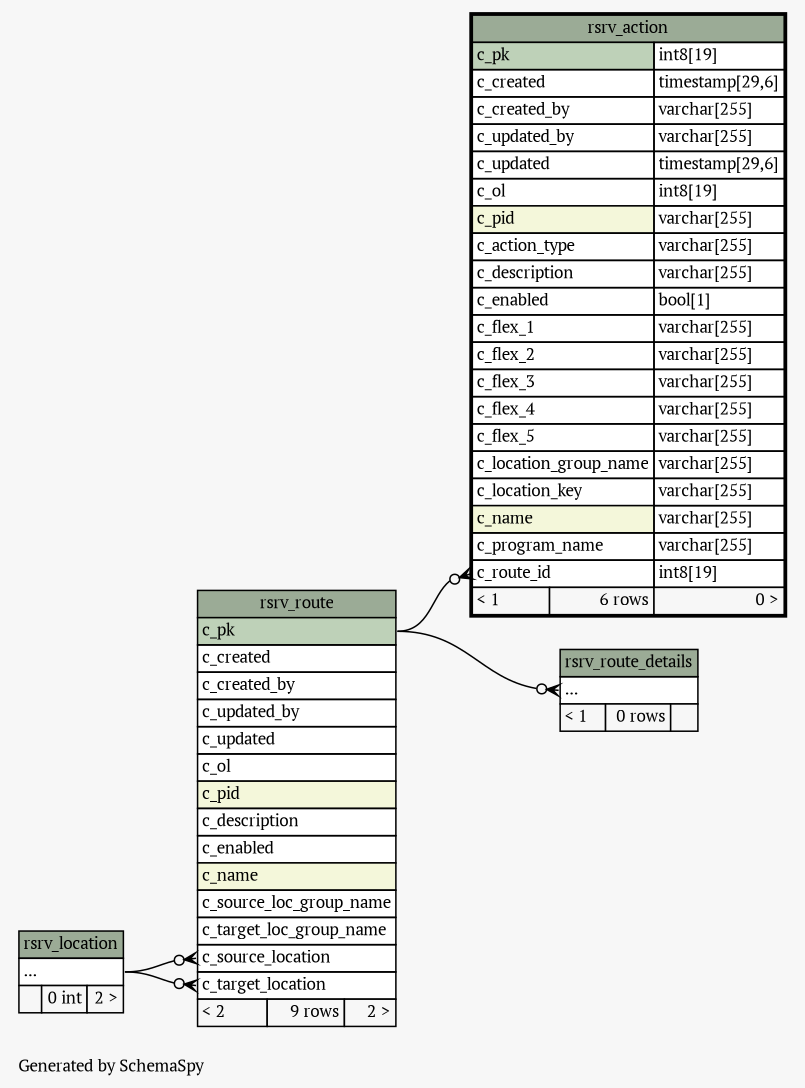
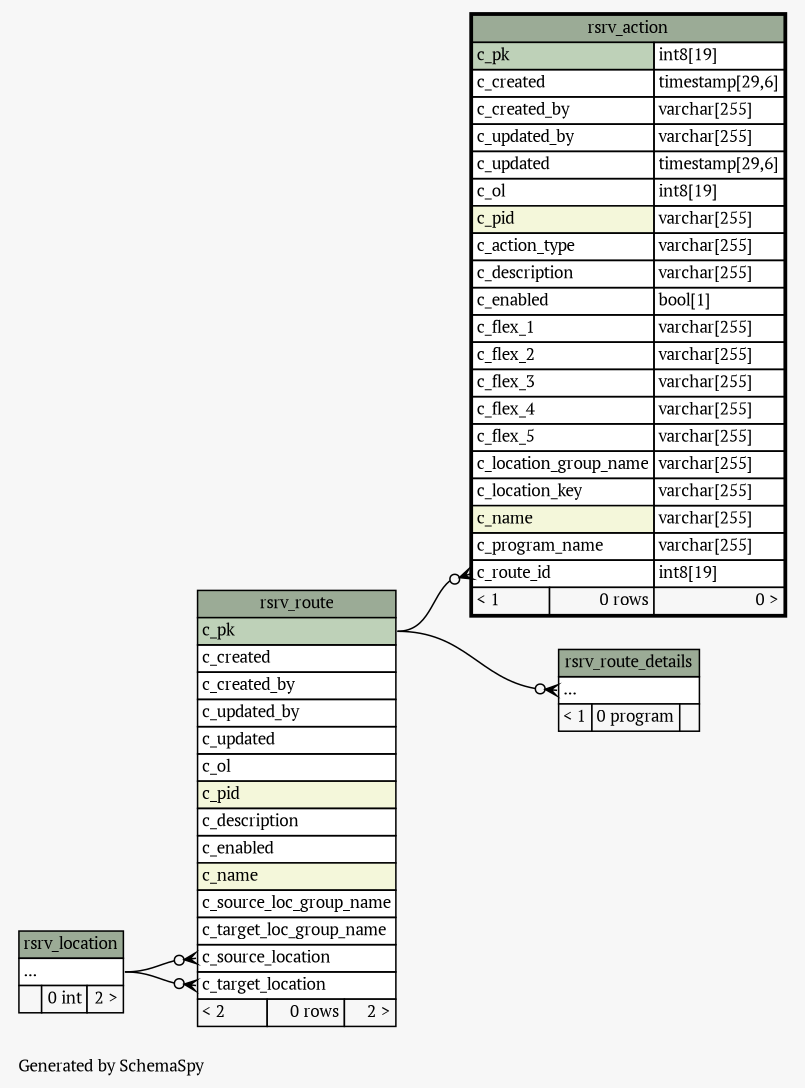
  digraph {
    bgcolor="#f7f7f7"
    fontname="PT Serif"
    fontsize=11
    label="\nGenerated by SchemaSpy"
    labeljust=l
    nodesep=0.18
    rankdir=RL
    ranksep=0.46
    node [fontname="PT Serif" fontsize=11 shape=plaintext]
    edge [arrowhead=none arrowsize=0.8 arrowtail=crowodot dir=back fontname="PT Serif" headport="c_pk:e"]
-   n1 [label=<     <TABLE BORDER="2" CELLBORDER="1" CELLSPACING="0" BGCOLOR="#ffffff">       <TR><TD COLSPAN="3" BGCOLOR="#9bab96" ALIGN="CENTER">rsrv_action</TD></TR>       <TR><TD PORT="c_pk" COLSPAN="2" BGCOLOR="#bed1b8" ALIGN="LEFT">c_pk</TD><TD PORT="c_pk.type" ALIGN="LEFT">int8[19]</TD></TR>       <TR><TD PORT="c_created" COLSPAN="2" ALIGN="LEFT">c_created</TD><TD PORT="c_created.type" ALIGN="LEFT">timestamp[29,6]</TD></TR>       <TR><TD PORT="c_created_by" COLSPAN="2" ALIGN="LEFT">c_created_by</TD><TD PORT="c_created_by.type" ALIGN="LEFT">varchar[255]</TD></TR>       <TR><TD PORT="c_updated_by" COLSPAN="2" ALIGN="LEFT">c_updated_by</TD><TD PORT="c_updated_by.type" ALIGN="LEFT">varchar[255]</TD></TR>       <TR><TD PORT="c_updated" COLSPAN="2" ALIGN="LEFT">c_updated</TD><TD PORT="c_updated.type" ALIGN="LEFT">timestamp[29,6]</TD></TR>       <TR><TD PORT="c_ol" COLSPAN="2" ALIGN="LEFT">c_ol</TD><TD PORT="c_ol.type" ALIGN="LEFT">int8[19]</TD></TR>       <TR><TD PORT="c_pid" COLSPAN="2" BGCOLOR="#f4f7da" ALIGN="LEFT">c_pid</TD><TD PORT="c_pid.type" ALIGN="LEFT">varchar[255]</TD></TR>       <TR><TD PORT="c_action_type" COLSPAN="2" ALIGN="LEFT">c_action_type</TD><TD PORT="c_action_type.type" ALIGN="LEFT">varchar[255]</TD></TR>       <TR><TD PORT="c_description" COLSPAN="2" ALIGN="LEFT">c_description</TD><TD PORT="c_description.type" ALIGN="LEFT">varchar[255]</TD></TR>       <TR><TD PORT="c_enabled" COLSPAN="2" ALIGN="LEFT">c_enabled</TD><TD PORT="c_enabled.type" ALIGN="LEFT">bool[1]</TD></TR>       <TR><TD PORT="c_flex_1" COLSPAN="2" ALIGN="LEFT">c_flex_1</TD><TD PORT="c_flex_1.type" ALIGN="LEFT">varchar[255]</TD></TR>       <TR><TD PORT="c_flex_2" COLSPAN="2" ALIGN="LEFT">c_flex_2</TD><TD PORT="c_flex_2.type" ALIGN="LEFT">varchar[255]</TD></TR>       <TR><TD PORT="c_flex_3" COLSPAN="2" ALIGN="LEFT">c_flex_3</TD><TD PORT="c_flex_3.type" ALIGN="LEFT">varchar[255]</TD></TR>       <TR><TD PORT="c_flex_4" COLSPAN="2" ALIGN="LEFT">c_flex_4</TD><TD PORT="c_flex_4.type" ALIGN="LEFT">varchar[255]</TD></TR>       <TR><TD PORT="c_flex_5" COLSPAN="2" ALIGN="LEFT">c_flex_5</TD><TD PORT="c_flex_5.type" ALIGN="LEFT">varchar[255]</TD></TR>       <TR><TD PORT="c_location_group_name" COLSPAN="2" ALIGN="LEFT">c_location_group_name</TD><TD PORT="c_location_group_name.type" ALIGN="LEFT">varchar[255]</TD></TR>       <TR><TD PORT="c_location_key" COLSPAN="2" ALIGN="LEFT">c_location_key</TD><TD PORT="c_location_key.type" ALIGN="LEFT">varchar[255]</TD></TR>       <TR><TD PORT="c_name" COLSPAN="2" BGCOLOR="#f4f7da" ALIGN="LEFT">c_name</TD><TD PORT="c_name.type" ALIGN="LEFT">varchar[255]</TD></TR>       <TR><TD PORT="c_program_name" COLSPAN="2" ALIGN="LEFT">c_program_name</TD><TD PORT="c_program_name.type" ALIGN="LEFT">varchar[255]</TD></TR>       <TR><TD PORT="c_route_id" COLSPAN="2" ALIGN="LEFT">c_route_id</TD><TD PORT="c_route_id.type" ALIGN="LEFT">int8[19]</TD></TR>       <TR><TD ALIGN="LEFT" BGCOLOR="#f7f7f7">&lt; 1</TD><TD ALIGN="RIGHT" BGCOLOR="#f7f7f7">6 rows</TD><TD ALIGN="RIGHT" BGCOLOR="#f7f7f7">0 &gt;</TD></TR>     </TABLE>>]
-   n2 [label=<     <TABLE BORDER="0" CELLBORDER="1" CELLSPACING="0" BGCOLOR="#ffffff">       <TR><TD COLSPAN="3" BGCOLOR="#9bab96" ALIGN="CENTER">rsrv_route</TD></TR>       <TR><TD PORT="c_pk" COLSPAN="3" BGCOLOR="#bed1b8" ALIGN="LEFT">c_pk</TD></TR>       <TR><TD PORT="c_created" COLSPAN="3" ALIGN="LEFT">c_created</TD></TR>       <TR><TD PORT="c_created_by" COLSPAN="3" ALIGN="LEFT">c_created_by</TD></TR>       <TR><TD PORT="c_updated_by" COLSPAN="3" ALIGN="LEFT">c_updated_by</TD></TR>       <TR><TD PORT="c_updated" COLSPAN="3" ALIGN="LEFT">c_updated</TD></TR>       <TR><TD PORT="c_ol" COLSPAN="3" ALIGN="LEFT">c_ol</TD></TR>       <TR><TD PORT="c_pid" COLSPAN="3" BGCOLOR="#f4f7da" ALIGN="LEFT">c_pid</TD></TR>       <TR><TD PORT="c_description" COLSPAN="3" ALIGN="LEFT">c_description</TD></TR>       <TR><TD PORT="c_enabled" COLSPAN="3" ALIGN="LEFT">c_enabled</TD></TR>       <TR><TD PORT="c_name" COLSPAN="3" BGCOLOR="#f4f7da" ALIGN="LEFT">c_name</TD></TR>       <TR><TD PORT="c_source_loc_group_name" COLSPAN="3" ALIGN="LEFT">c_source_loc_group_name</TD></TR>       <TR><TD PORT="c_target_loc_group_name" COLSPAN="3" ALIGN="LEFT">c_target_loc_group_name</TD></TR>       <TR><TD PORT="c_source_location" COLSPAN="3" ALIGN="LEFT">c_source_location</TD></TR>       <TR><TD PORT="c_target_location" COLSPAN="3" ALIGN="LEFT">c_target_location</TD></TR>       <TR><TD ALIGN="LEFT" BGCOLOR="#f7f7f7">&lt; 2</TD><TD ALIGN="RIGHT" BGCOLOR="#f7f7f7">9 rows</TD><TD ALIGN="RIGHT" BGCOLOR="#f7f7f7">2 &gt;</TD></TR>     </TABLE>>]
+   n1 [label=<     <TABLE BORDER="2" CELLBORDER="1" CELLSPACING="0" BGCOLOR="#ffffff">       <TR><TD COLSPAN="3" BGCOLOR="#9bab96" ALIGN="CENTER">rsrv_action</TD></TR>       <TR><TD PORT="c_pk" COLSPAN="2" BGCOLOR="#bed1b8" ALIGN="LEFT">c_pk</TD><TD PORT="c_pk.type" ALIGN="LEFT">int8[19]</TD></TR>       <TR><TD PORT="c_created" COLSPAN="2" ALIGN="LEFT">c_created</TD><TD PORT="c_created.type" ALIGN="LEFT">timestamp[29,6]</TD></TR>       <TR><TD PORT="c_created_by" COLSPAN="2" ALIGN="LEFT">c_created_by</TD><TD PORT="c_created_by.type" ALIGN="LEFT">varchar[255]</TD></TR>       <TR><TD PORT="c_updated_by" COLSPAN="2" ALIGN="LEFT">c_updated_by</TD><TD PORT="c_updated_by.type" ALIGN="LEFT">varchar[255]</TD></TR>       <TR><TD PORT="c_updated" COLSPAN="2" ALIGN="LEFT">c_updated</TD><TD PORT="c_updated.type" ALIGN="LEFT">timestamp[29,6]</TD></TR>       <TR><TD PORT="c_ol" COLSPAN="2" ALIGN="LEFT">c_ol</TD><TD PORT="c_ol.type" ALIGN="LEFT">int8[19]</TD></TR>       <TR><TD PORT="c_pid" COLSPAN="2" BGCOLOR="#f4f7da" ALIGN="LEFT">c_pid</TD><TD PORT="c_pid.type" ALIGN="LEFT">varchar[255]</TD></TR>       <TR><TD PORT="c_action_type" COLSPAN="2" ALIGN="LEFT">c_action_type</TD><TD PORT="c_action_type.type" ALIGN="LEFT">varchar[255]</TD></TR>       <TR><TD PORT="c_description" COLSPAN="2" ALIGN="LEFT">c_description</TD><TD PORT="c_description.type" ALIGN="LEFT">varchar[255]</TD></TR>       <TR><TD PORT="c_enabled" COLSPAN="2" ALIGN="LEFT">c_enabled</TD><TD PORT="c_enabled.type" ALIGN="LEFT">bool[1]</TD></TR>       <TR><TD PORT="c_flex_1" COLSPAN="2" ALIGN="LEFT">c_flex_1</TD><TD PORT="c_flex_1.type" ALIGN="LEFT">varchar[255]</TD></TR>       <TR><TD PORT="c_flex_2" COLSPAN="2" ALIGN="LEFT">c_flex_2</TD><TD PORT="c_flex_2.type" ALIGN="LEFT">varchar[255]</TD></TR>       <TR><TD PORT="c_flex_3" COLSPAN="2" ALIGN="LEFT">c_flex_3</TD><TD PORT="c_flex_3.type" ALIGN="LEFT">varchar[255]</TD></TR>       <TR><TD PORT="c_flex_4" COLSPAN="2" ALIGN="LEFT">c_flex_4</TD><TD PORT="c_flex_4.type" ALIGN="LEFT">varchar[255]</TD></TR>       <TR><TD PORT="c_flex_5" COLSPAN="2" ALIGN="LEFT">c_flex_5</TD><TD PORT="c_flex_5.type" ALIGN="LEFT">varchar[255]</TD></TR>       <TR><TD PORT="c_location_group_name" COLSPAN="2" ALIGN="LEFT">c_location_group_name</TD><TD PORT="c_location_group_name.type" ALIGN="LEFT">varchar[255]</TD></TR>       <TR><TD PORT="c_location_key" COLSPAN="2" ALIGN="LEFT">c_location_key</TD><TD PORT="c_location_key.type" ALIGN="LEFT">varchar[255]</TD></TR>       <TR><TD PORT="c_name" COLSPAN="2" BGCOLOR="#f4f7da" ALIGN="LEFT">c_name</TD><TD PORT="c_name.type" ALIGN="LEFT">varchar[255]</TD></TR>       <TR><TD PORT="c_program_name" COLSPAN="2" ALIGN="LEFT">c_program_name</TD><TD PORT="c_program_name.type" ALIGN="LEFT">varchar[255]</TD></TR>       <TR><TD PORT="c_route_id" COLSPAN="2" ALIGN="LEFT">c_route_id</TD><TD PORT="c_route_id.type" ALIGN="LEFT">int8[19]</TD></TR>       <TR><TD ALIGN="LEFT" BGCOLOR="#f7f7f7">&lt; 1</TD><TD ALIGN="RIGHT" BGCOLOR="#f7f7f7">0 rows</TD><TD ALIGN="RIGHT" BGCOLOR="#f7f7f7">0 &gt;</TD></TR>     </TABLE>>]
+   n2 [label=<     <TABLE BORDER="0" CELLBORDER="1" CELLSPACING="0" BGCOLOR="#ffffff">       <TR><TD COLSPAN="3" BGCOLOR="#9bab96" ALIGN="CENTER">rsrv_route</TD></TR>       <TR><TD PORT="c_pk" COLSPAN="3" BGCOLOR="#bed1b8" ALIGN="LEFT">c_pk</TD></TR>       <TR><TD PORT="c_created" COLSPAN="3" ALIGN="LEFT">c_created</TD></TR>       <TR><TD PORT="c_created_by" COLSPAN="3" ALIGN="LEFT">c_created_by</TD></TR>       <TR><TD PORT="c_updated_by" COLSPAN="3" ALIGN="LEFT">c_updated_by</TD></TR>       <TR><TD PORT="c_updated" COLSPAN="3" ALIGN="LEFT">c_updated</TD></TR>       <TR><TD PORT="c_ol" COLSPAN="3" ALIGN="LEFT">c_ol</TD></TR>       <TR><TD PORT="c_pid" COLSPAN="3" BGCOLOR="#f4f7da" ALIGN="LEFT">c_pid</TD></TR>       <TR><TD PORT="c_description" COLSPAN="3" ALIGN="LEFT">c_description</TD></TR>       <TR><TD PORT="c_enabled" COLSPAN="3" ALIGN="LEFT">c_enabled</TD></TR>       <TR><TD PORT="c_name" COLSPAN="3" BGCOLOR="#f4f7da" ALIGN="LEFT">c_name</TD></TR>       <TR><TD PORT="c_source_loc_group_name" COLSPAN="3" ALIGN="LEFT">c_source_loc_group_name</TD></TR>       <TR><TD PORT="c_target_loc_group_name" COLSPAN="3" ALIGN="LEFT">c_target_loc_group_name</TD></TR>       <TR><TD PORT="c_source_location" COLSPAN="3" ALIGN="LEFT">c_source_location</TD></TR>       <TR><TD PORT="c_target_location" COLSPAN="3" ALIGN="LEFT">c_target_location</TD></TR>       <TR><TD ALIGN="LEFT" BGCOLOR="#f7f7f7">&lt; 2</TD><TD ALIGN="RIGHT" BGCOLOR="#f7f7f7">0 rows</TD><TD ALIGN="RIGHT" BGCOLOR="#f7f7f7">2 &gt;</TD></TR>     </TABLE>>]
    n3 [label=<     <TABLE BORDER="0" CELLBORDER="1" CELLSPACING="0" BGCOLOR="#ffffff">       <TR><TD COLSPAN="3" BGCOLOR="#9bab96" ALIGN="CENTER">rsrv_location</TD></TR>       <TR><TD PORT="elipses" COLSPAN="3" ALIGN="LEFT">...</TD></TR>       <TR><TD ALIGN="LEFT" BGCOLOR="#f7f7f7">  </TD><TD ALIGN="RIGHT" BGCOLOR="#f7f7f7">0 int</TD><TD ALIGN="RIGHT" BGCOLOR="#f7f7f7">2 &gt;</TD></TR>     </TABLE>>]
-   n4 [label=<     <TABLE BORDER="0" CELLBORDER="1" CELLSPACING="0" BGCOLOR="#ffffff">       <TR><TD COLSPAN="3" BGCOLOR="#9bab96" ALIGN="CENTER">rsrv_route_details</TD></TR>       <TR><TD PORT="elipses" COLSPAN="3" ALIGN="LEFT">...</TD></TR>       <TR><TD ALIGN="LEFT" BGCOLOR="#f7f7f7">&lt; 1</TD><TD ALIGN="RIGHT" BGCOLOR="#f7f7f7">0 rows</TD><TD ALIGN="RIGHT" BGCOLOR="#f7f7f7">  </TD></TR>     </TABLE>>]
+   n4 [label=<     <TABLE BORDER="0" CELLBORDER="1" CELLSPACING="0" BGCOLOR="#ffffff">       <TR><TD COLSPAN="3" BGCOLOR="#9bab96" ALIGN="CENTER">rsrv_route_details</TD></TR>       <TR><TD PORT="elipses" COLSPAN="3" ALIGN="LEFT">...</TD></TR>       <TR><TD ALIGN="LEFT" BGCOLOR="#f7f7f7">&lt; 1</TD><TD ALIGN="RIGHT" BGCOLOR="#f7f7f7">0 program</TD><TD ALIGN="RIGHT" BGCOLOR="#f7f7f7">  </TD></TR>     </TABLE>>]
    n1 -> n2 [tailport="c_route_id:w"]
    n2 -> n3 [headport="elipses:e" tailport="c_source_location:w"]
    n2 -> n3 [headport="elipses:e" tailport="c_target_location:w"]
    n4 -> n2 [tailport="elipses:w"]
  }
